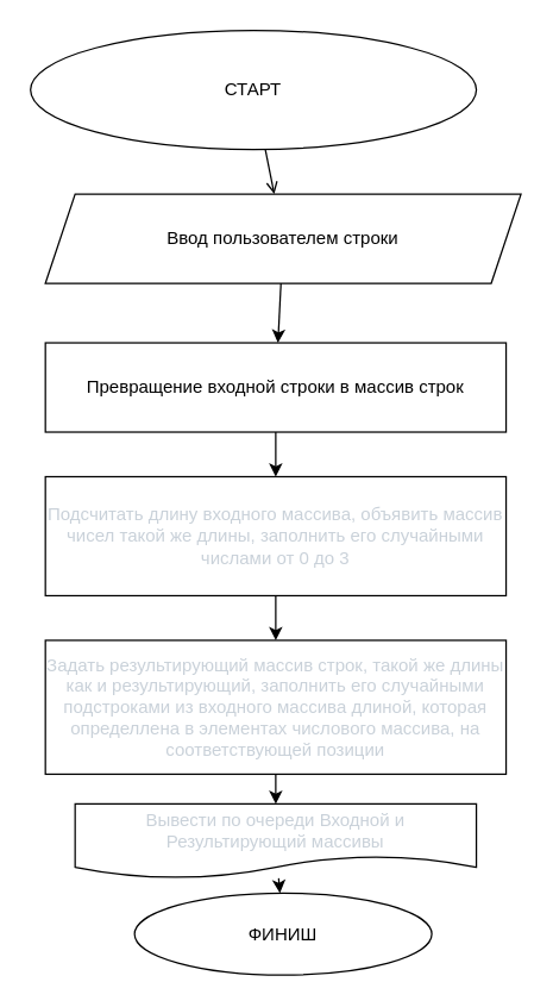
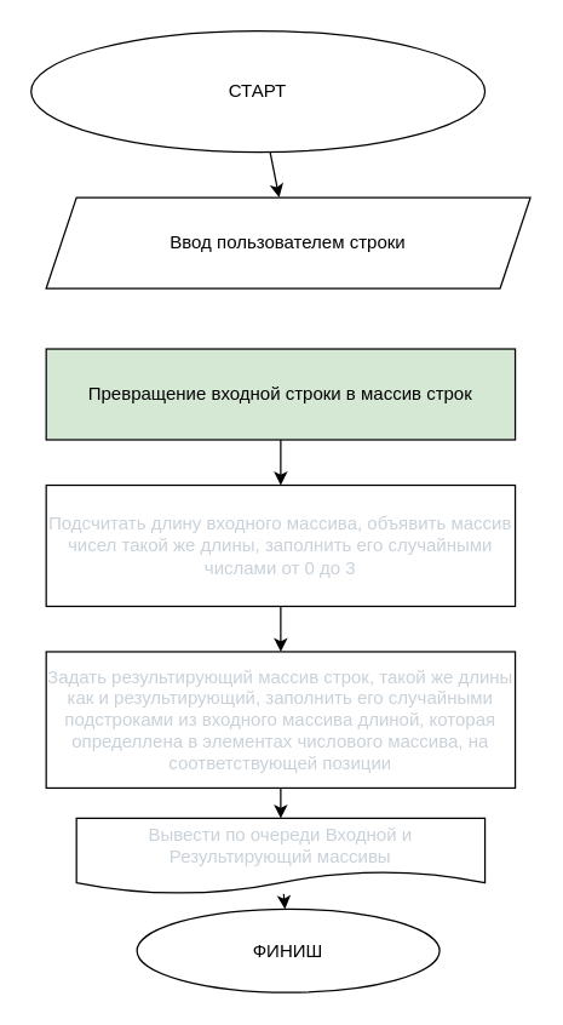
  <mxCell id="0" />
  <mxCell id="1" parent="0" />
- <mxCell id="2" value="" style="edgeStyle=none;html=1;endArrow=open;" edge="1" parent="1" source="3" target="5"><mxGeometry relative="1" as="geometry" /></mxCell>
+ <mxCell id="2" value="" style="edgeStyle=none;html=1;" edge="1" parent="1" source="3" target="5"><mxGeometry relative="1" as="geometry" /></mxCell>
  <mxCell id="3" value="СТАРТ" style="ellipse;whiteSpace=wrap;html=1;" vertex="1" parent="1"><mxGeometry x="20" y="20" width="300" height="80" as="geometry" /></mxCell>
- <mxCell id="4" value="" style="edgeStyle=none;html=1;" edge="1" parent="1" source="5" target="7"><mxGeometry relative="1" as="geometry" /></mxCell>
  <mxCell id="5" value="Ввод пользователем строки" style="shape=parallelogram;perimeter=parallelogramPerimeter;whiteSpace=wrap;html=1;fixedSize=1;" vertex="1" parent="1"><mxGeometry x="30" y="130" width="320" height="60" as="geometry" /></mxCell>
  <mxCell id="6" value="" style="edgeStyle=none;html=1;" edge="1" parent="1" source="7" target="9"><mxGeometry relative="1" as="geometry" /></mxCell>
- <mxCell id="7" value="Превращение входной строки в массив строк" style="whiteSpace=wrap;html=1;" vertex="1" parent="1"><mxGeometry x="30" y="230" width="310" height="60" as="geometry" /></mxCell>
+ <mxCell id="7" value="Превращение входной строки в массив строк" style="whiteSpace=wrap;html=1;fillColor=#d5e8d4;" vertex="1" parent="1"><mxGeometry x="30" y="230" width="310" height="60" as="geometry" /></mxCell>
  <mxCell id="8" value="" style="edgeStyle=none;html=1;" edge="1" parent="1" source="9" target="11"><mxGeometry relative="1" as="geometry" /></mxCell>
  <mxCell id="9" value="&lt;span style=&quot;color: rgb(201 , 209 , 217)&quot;&gt;Подсчитать длину входного массива, объявить массив чисел такой же длины, заполнить его случайными числами от 0 до 3&lt;/span&gt;" style="whiteSpace=wrap;html=1;" vertex="1" parent="1"><mxGeometry x="30" y="320" width="310" height="80" as="geometry" /></mxCell>
  <mxCell id="10" value="" style="edgeStyle=none;html=1;" edge="1" parent="1" source="11" target="13"><mxGeometry relative="1" as="geometry" /></mxCell>
  <mxCell id="11" value="&lt;span style=&quot;color: rgb(201 , 209 , 217)&quot;&gt;Задать результирующий массив строк, такой же длины как и результирующий, заполнить его случайными подстроками из входного массива длиной, которая определлена в элементах числового массива, на соответствующей позиции&lt;/span&gt;" style="whiteSpace=wrap;html=1;" vertex="1" parent="1"><mxGeometry x="30" y="430" width="310" height="90" as="geometry" /></mxCell>
  <mxCell id="12" value="" style="edgeStyle=none;html=1;" edge="1" parent="1" source="13" target="14"><mxGeometry relative="1" as="geometry" /></mxCell>
  <mxCell id="13" value="&lt;span style=&quot;color: rgb(201 , 209 , 217) ; font-family: , , &amp;#34;sf mono&amp;#34; , &amp;#34;menlo&amp;#34; , &amp;#34;consolas&amp;#34; , &amp;#34;liberation mono&amp;#34; , monospace&quot;&gt;Вывести по очереди Входной и Результирующий массивы&lt;/span&gt;" style="shape=document;whiteSpace=wrap;html=1;boundedLbl=1;" vertex="1" parent="1"><mxGeometry x="50" y="540" width="270" height="50" as="geometry" /></mxCell>
  <mxCell id="14" value="ФИНИШ" style="ellipse;whiteSpace=wrap;html=1;" vertex="1" parent="1"><mxGeometry x="90" y="600" width="200" height="55" as="geometry" /></mxCell>
